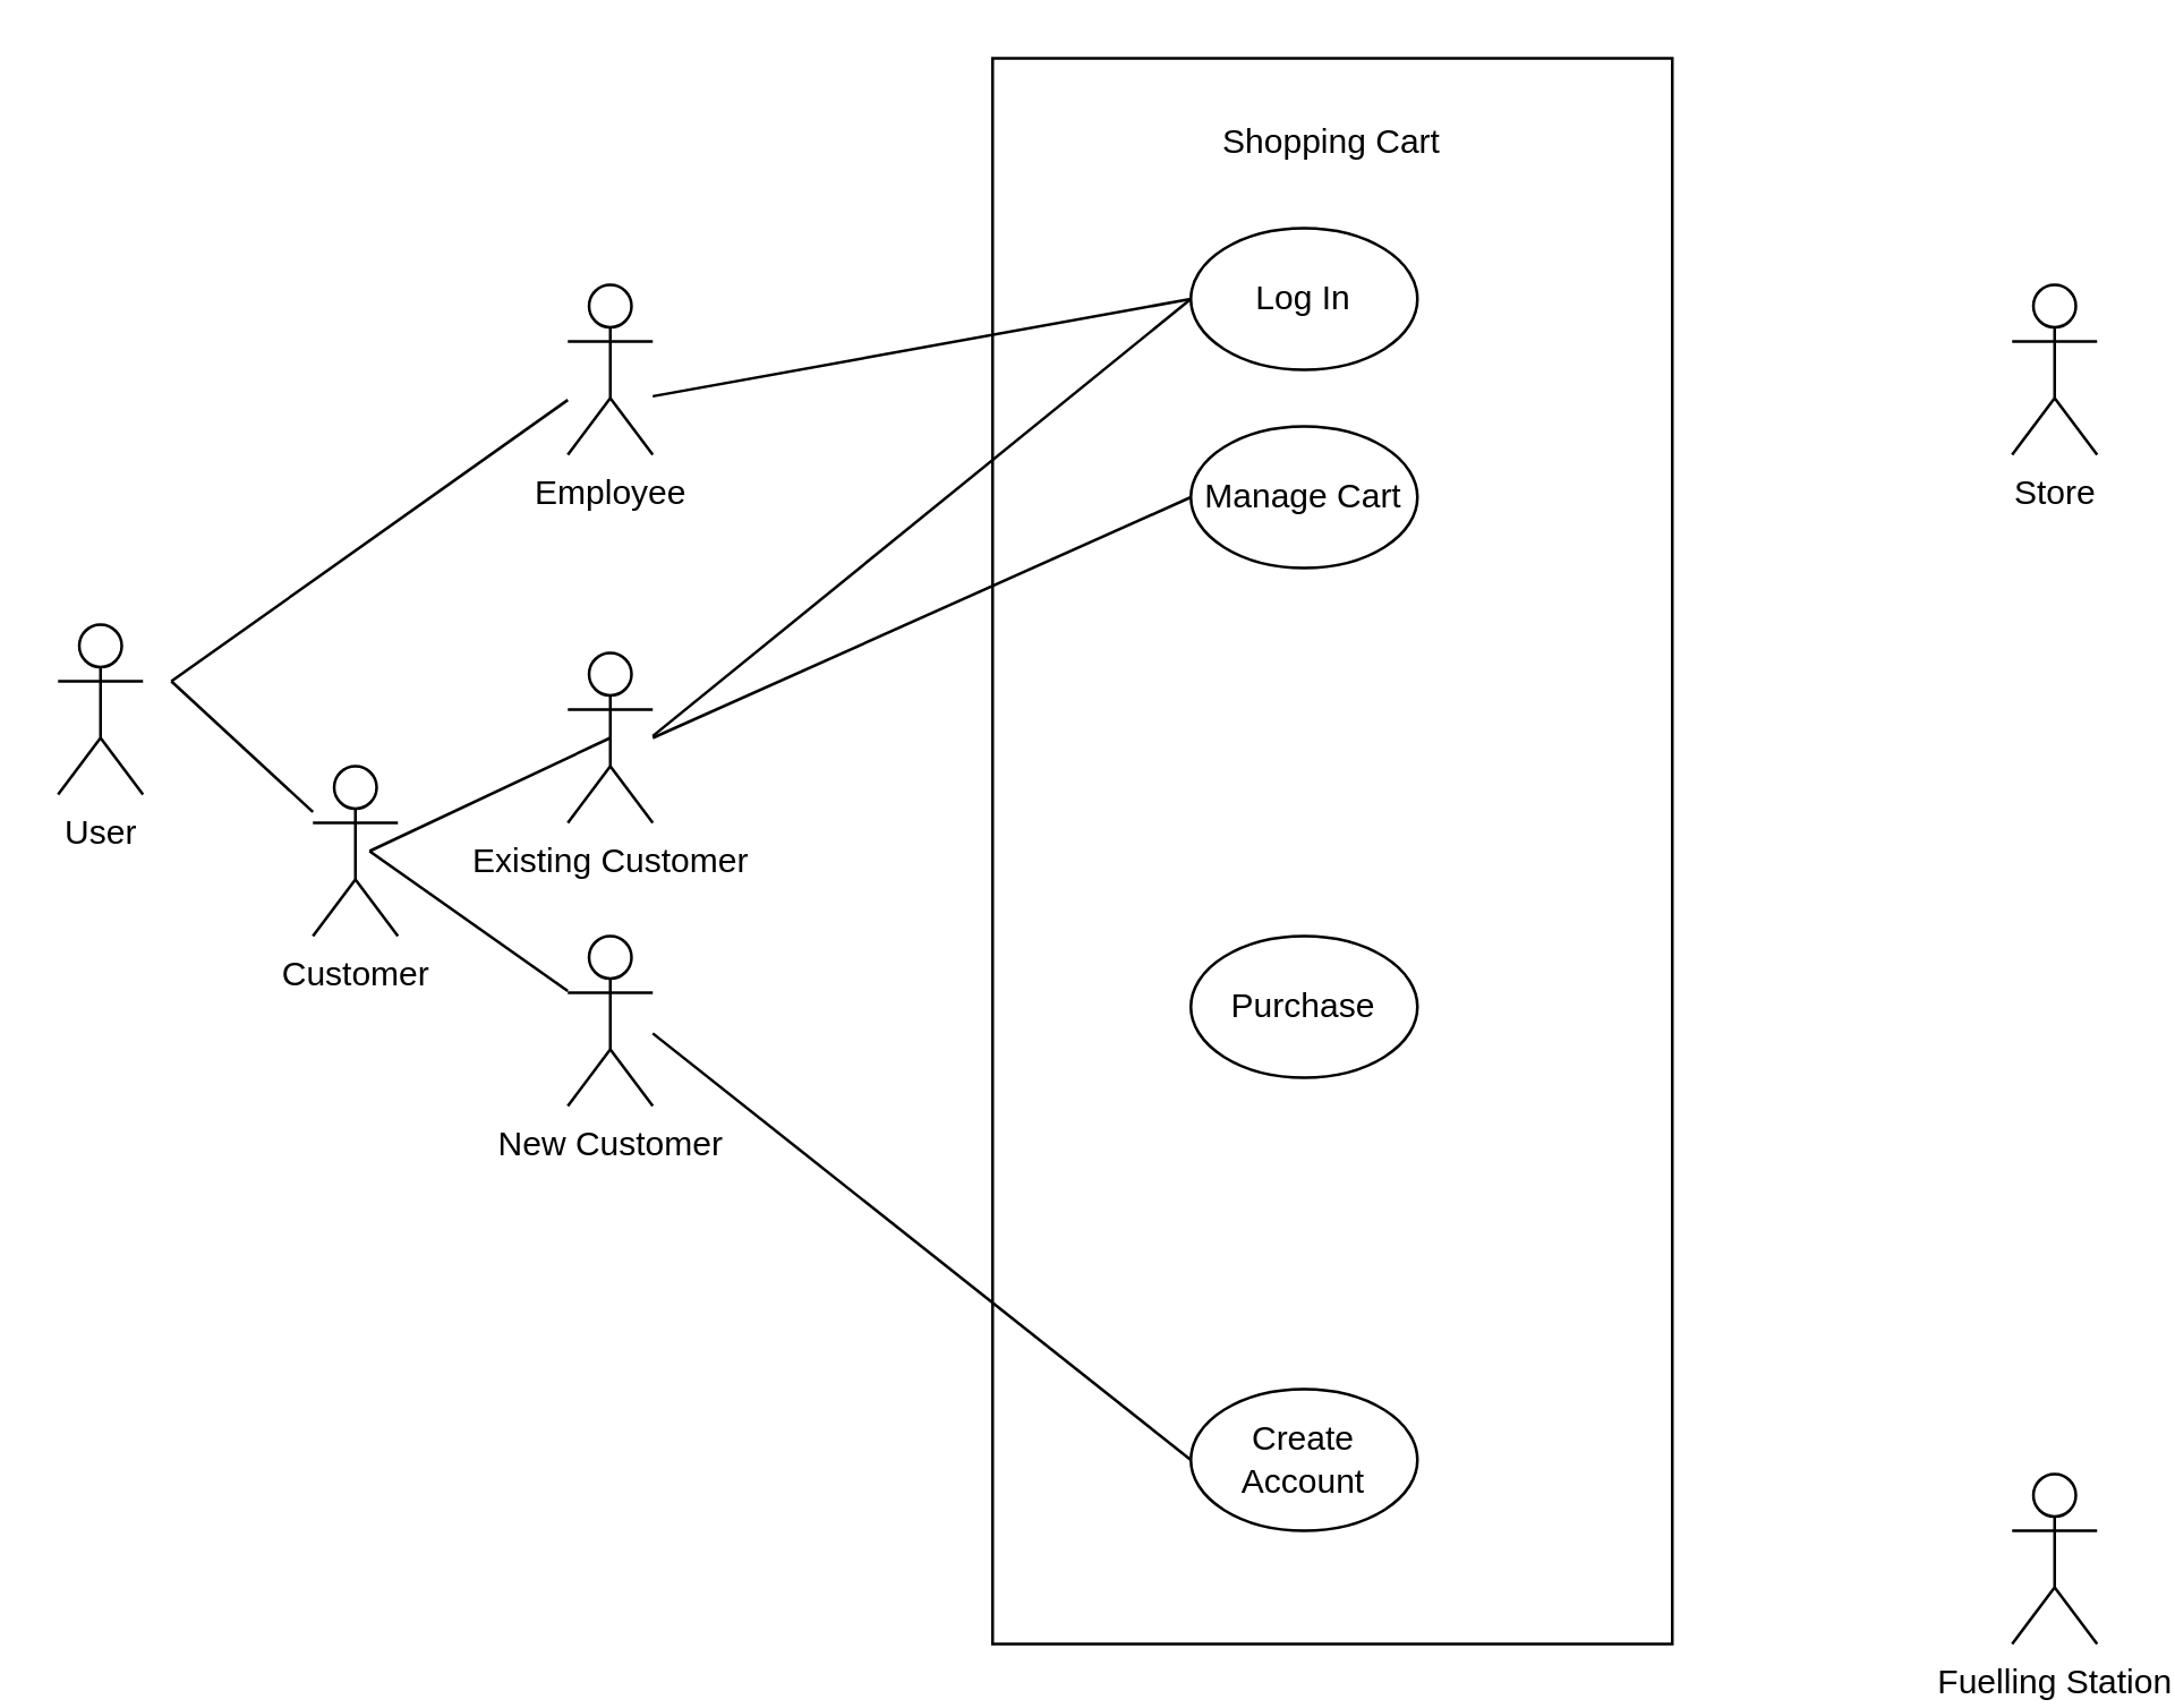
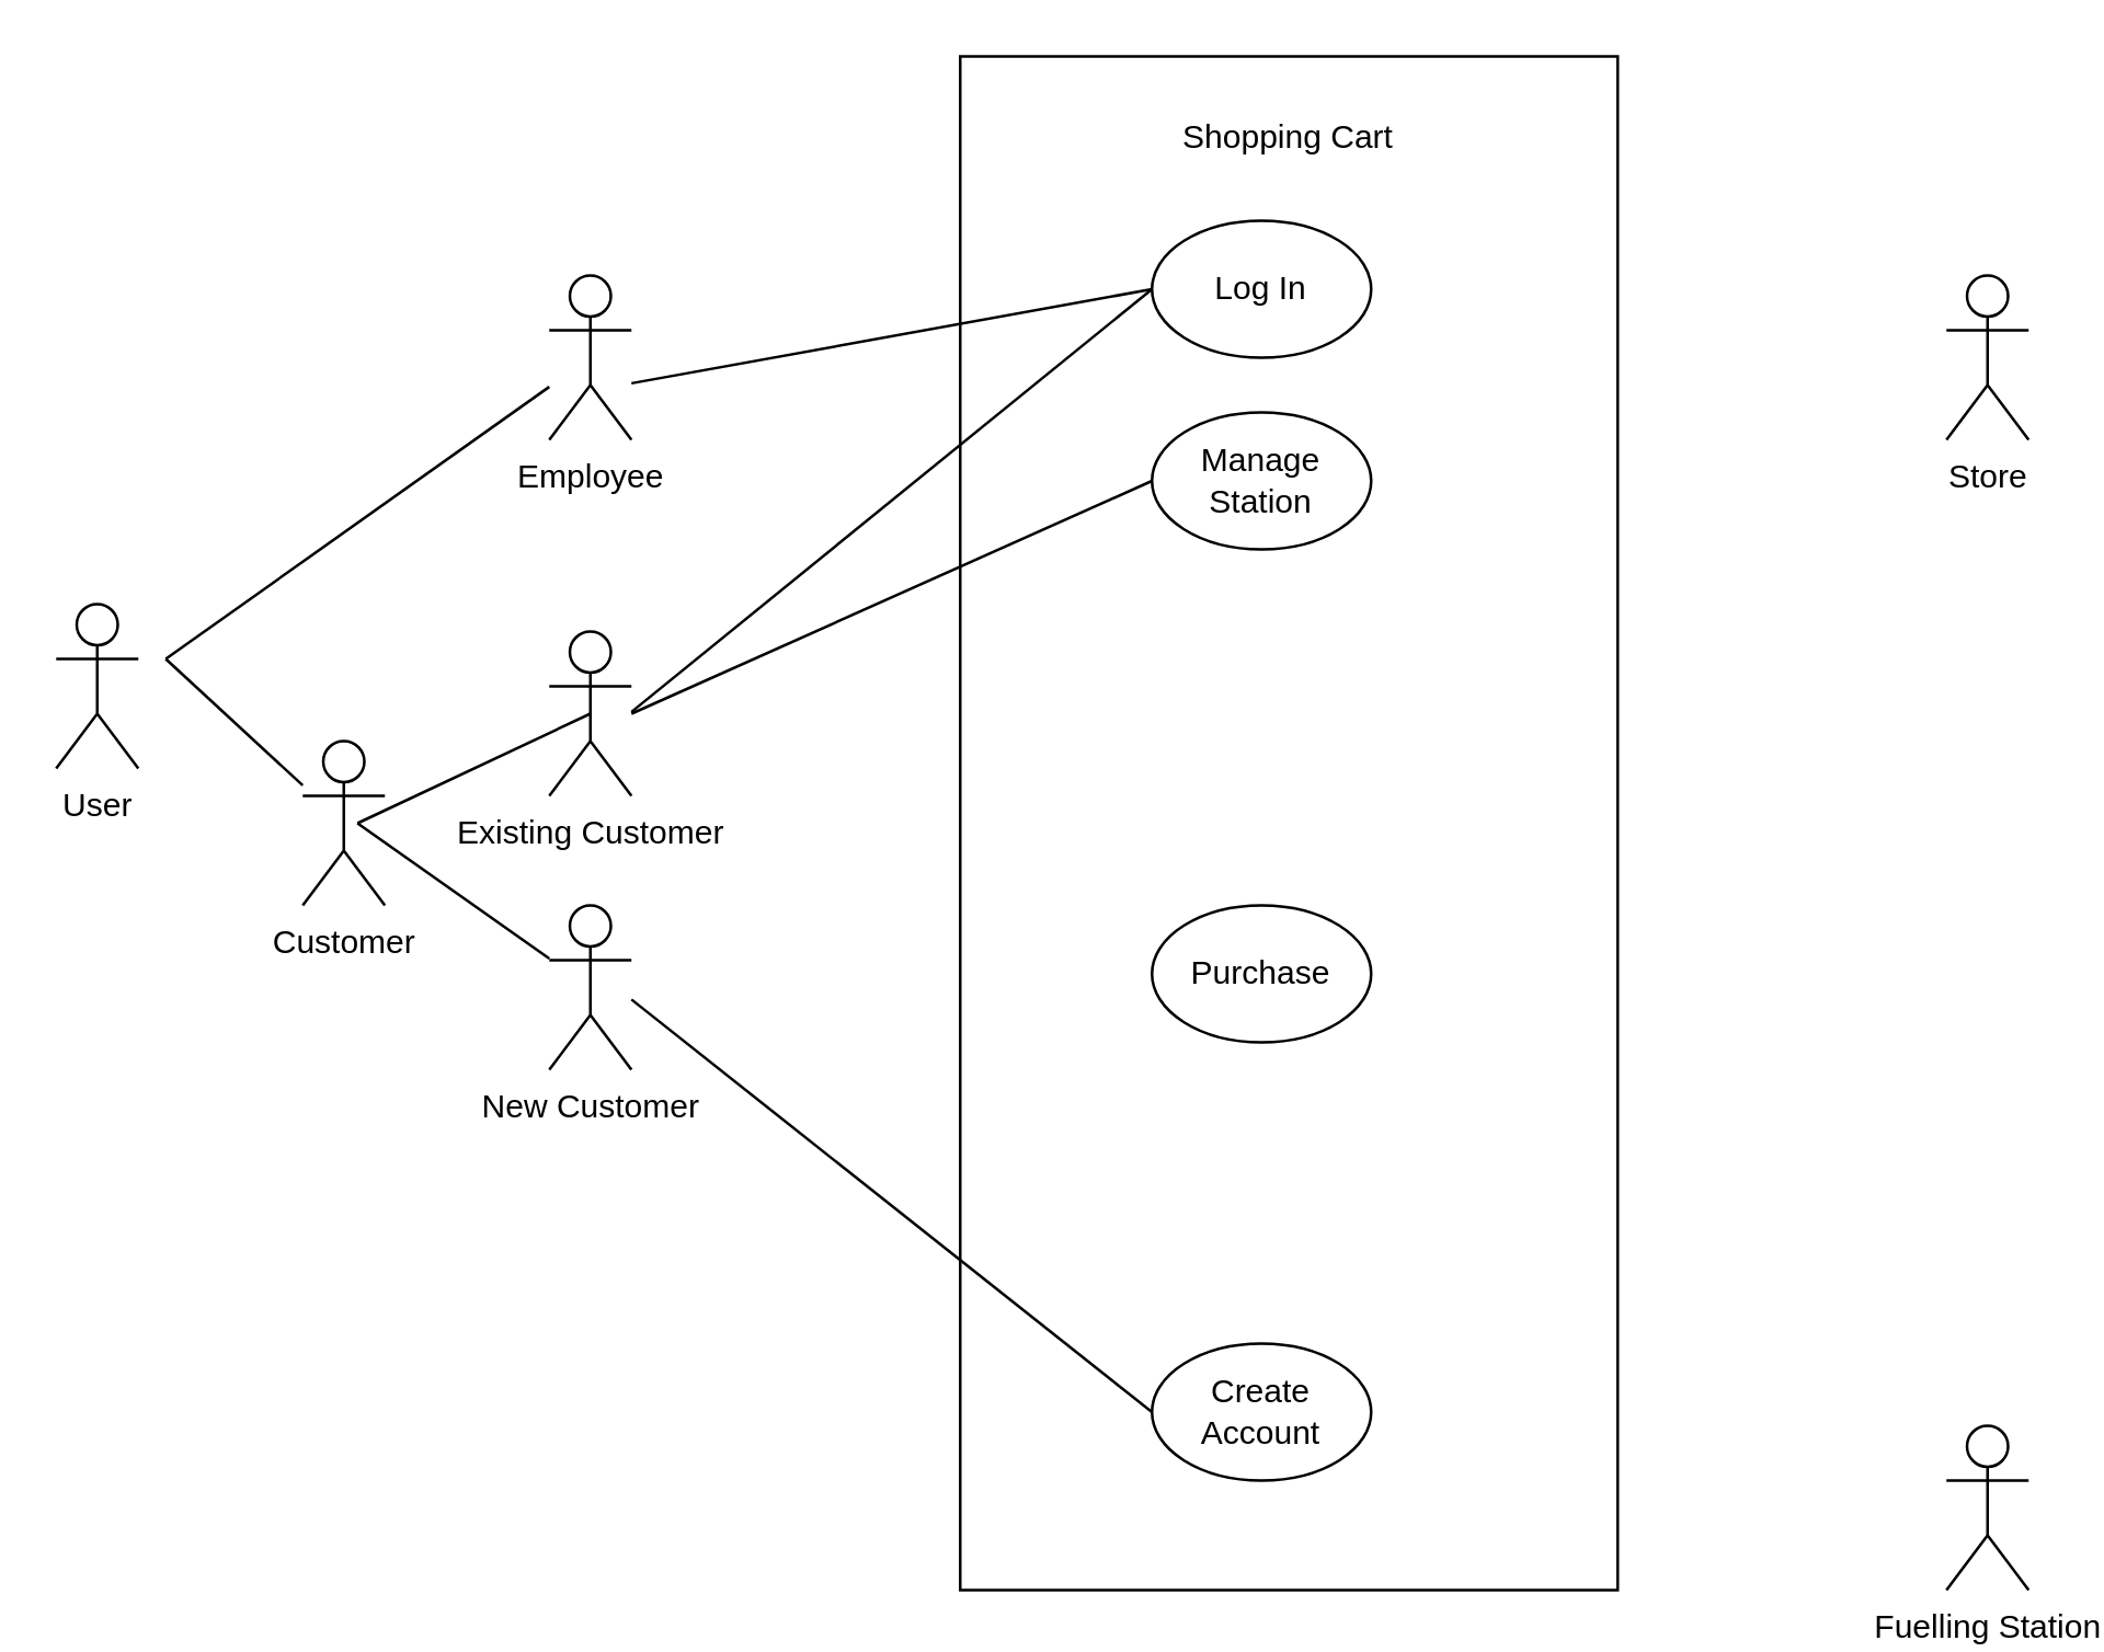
  <mxCell id="0" />
  <mxCell id="1" parent="0" />
  <mxCell id="2" value="" style="rounded=0;whiteSpace=wrap;html=1;" vertex="1" parent="1"><mxGeometry x="350" y="20" width="240" height="560" as="geometry" /></mxCell>
  <mxCell id="3" value="Log In" style="ellipse;whiteSpace=wrap;html=1;" vertex="1" parent="1"><mxGeometry x="420" y="80" width="80" height="50" as="geometry" /></mxCell>
  <mxCell id="4" value="Create Account" style="ellipse;whiteSpace=wrap;html=1;" vertex="1" parent="1"><mxGeometry x="420" y="490" width="80" height="50" as="geometry" /></mxCell>
  <mxCell id="5" value="Purchase" style="ellipse;whiteSpace=wrap;html=1;" vertex="1" parent="1"><mxGeometry x="420" y="330" width="80" height="50" as="geometry" /></mxCell>
- <mxCell id="6" value="Manage Cart" style="ellipse;whiteSpace=wrap;html=1;" vertex="1" parent="1"><mxGeometry x="420" y="150" width="80" height="50" as="geometry" /></mxCell>
+ <mxCell id="6" value="Manage Station" style="ellipse;whiteSpace=wrap;html=1;" vertex="1" parent="1"><mxGeometry x="420" y="150" width="80" height="50" as="geometry" /></mxCell>
  <mxCell id="7" value="Shopping Cart" style="text;html=1;strokeColor=none;fillColor=none;align=center;verticalAlign=middle;whiteSpace=wrap;rounded=0;" vertex="1" parent="1"><mxGeometry x="405" y="40" width="130" height="20" as="geometry" /></mxCell>
  <mxCell id="8" value="User" style="shape=umlActor;verticalLabelPosition=bottom;verticalAlign=top;html=1;outlineConnect=0;" vertex="1" parent="1"><mxGeometry x="20" y="220" width="30" height="60" as="geometry" /></mxCell>
  <mxCell id="9" value="Employee" style="shape=umlActor;verticalLabelPosition=bottom;verticalAlign=top;html=1;outlineConnect=0;" vertex="1" parent="1"><mxGeometry x="200" y="100" width="30" height="60" as="geometry" /></mxCell>
  <mxCell id="10" value="Customer" style="shape=umlActor;verticalLabelPosition=bottom;verticalAlign=top;html=1;outlineConnect=0;" vertex="1" parent="1"><mxGeometry x="110" y="270" width="30" height="60" as="geometry" /></mxCell>
  <mxCell id="11" value="Existing Customer" style="shape=umlActor;verticalLabelPosition=bottom;verticalAlign=top;html=1;outlineConnect=0;" vertex="1" parent="1"><mxGeometry x="200" y="230" width="30" height="60" as="geometry" /></mxCell>
  <mxCell id="12" value="New Customer" style="shape=umlActor;verticalLabelPosition=bottom;verticalAlign=top;html=1;outlineConnect=0;" vertex="1" parent="1"><mxGeometry x="200" y="330" width="30" height="60" as="geometry" /></mxCell>
  <mxCell id="13" value="Store" style="shape=umlActor;verticalLabelPosition=bottom;verticalAlign=top;html=1;outlineConnect=0;" vertex="1" parent="1"><mxGeometry x="710" y="100" width="30" height="60" as="geometry" /></mxCell>
  <mxCell id="14" value="Fuelling Station" style="shape=umlActor;verticalLabelPosition=bottom;verticalAlign=top;html=1;outlineConnect=0;" vertex="1" parent="1"><mxGeometry x="710" y="520" width="30" height="60" as="geometry" /></mxCell>
  <mxCell id="15" value="" style="endArrow=none;html=1;" edge="1" parent="1" target="9"><mxGeometry width="50" height="50" relative="1" as="geometry"><mxPoint x="60" y="240" as="sourcePoint" /><mxPoint x="110" y="190" as="targetPoint" /></mxGeometry></mxCell>
  <mxCell id="16" value="" style="endArrow=none;html=1;entryX=0;entryY=0.5;entryDx=0;entryDy=0;" edge="1" parent="1" target="3"><mxGeometry width="50" height="50" relative="1" as="geometry"><mxPoint x="230" y="139.35" as="sourcePoint" /><mxPoint x="370" y="39.995" as="targetPoint" /></mxGeometry></mxCell>
  <mxCell id="17" value="" style="endArrow=none;html=1;" edge="1" parent="1" target="10"><mxGeometry width="50" height="50" relative="1" as="geometry"><mxPoint x="60" y="240" as="sourcePoint" /><mxPoint x="210" y="150.645" as="targetPoint" /></mxGeometry></mxCell>
  <mxCell id="18" value="" style="endArrow=none;html=1;entryX=0.5;entryY=0.5;entryDx=0;entryDy=0;entryPerimeter=0;" edge="1" parent="1" target="11"><mxGeometry width="50" height="50" relative="1" as="geometry"><mxPoint x="130" y="300" as="sourcePoint" /><mxPoint x="270" y="200.645" as="targetPoint" /></mxGeometry></mxCell>
  <mxCell id="19" value="" style="endArrow=none;html=1;" edge="1" parent="1" target="12"><mxGeometry width="50" height="50" relative="1" as="geometry"><mxPoint x="130" y="300" as="sourcePoint" /><mxPoint x="225" y="270" as="targetPoint" /></mxGeometry></mxCell>
  <mxCell id="20" value="" style="endArrow=none;html=1;entryX=0;entryY=0.5;entryDx=0;entryDy=0;" edge="1" parent="1" target="4"><mxGeometry width="50" height="50" relative="1" as="geometry"><mxPoint x="230" y="364.35" as="sourcePoint" /><mxPoint x="420" y="330" as="targetPoint" /></mxGeometry></mxCell>
  <mxCell id="21" value="" style="endArrow=none;html=1;entryX=0;entryY=0.5;entryDx=0;entryDy=0;" edge="1" parent="1" target="3"><mxGeometry width="50" height="50" relative="1" as="geometry"><mxPoint x="230" y="259.35" as="sourcePoint" /><mxPoint x="420" y="80" as="targetPoint" /></mxGeometry></mxCell>
  <mxCell id="22" value="" style="endArrow=none;html=1;entryX=0;entryY=0.5;entryDx=0;entryDy=0;" edge="1" parent="1" target="6"><mxGeometry width="50" height="50" relative="1" as="geometry"><mxPoint x="230" y="260" as="sourcePoint" /><mxPoint x="430" y="115" as="targetPoint" /></mxGeometry></mxCell>
